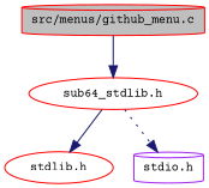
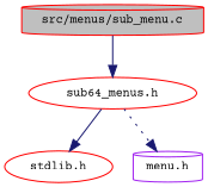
  digraph {
    fontname="Courier Prime"
    node [color=red fillcolor=white fontname="Courier Prime" fontsize=10 shape=cylinder style=filled]
    edge [color=midnightblue fontname="Courier Prime" fontsize=10 labelfontname=Helvetica labelfontsize=10 style=solid]
-   n1 [fillcolor=grey75 fontcolor=black height=0.2 label="src/menus/github_menu.c" width=0.4]
-   n2 [height=0.2 label="sub64_stdlib.h" shape=ellipse width=0.4]
+   n1 [fillcolor=grey75 fontcolor=black height=0.2 label="src/menus/sub_menu.c" width=0.4]
+   n2 [height=0.2 label="sub64_menus.h" shape=ellipse width=0.4]
    n3 [height=0.2 label="stdlib.h" shape=ellipse width=0.4]
-   n4 [color=purple height=0.2 label="stdio.h" width=0.4]
+   n4 [color=purple height=0.2 label="menu.h" width=0.4]
    n1 -> n2
    n2 -> n3
    n2 -> n4 [style=dotted]
  }
